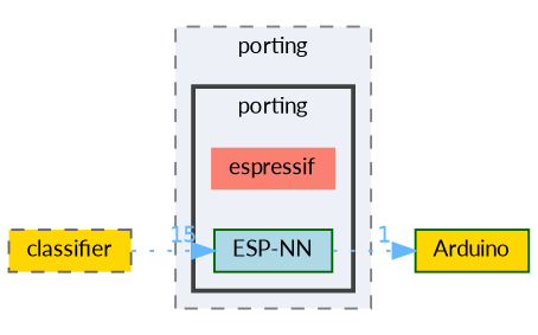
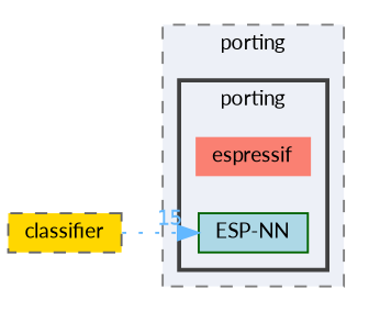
  digraph {
    compound=true
    fontname=Lato
    rankdir=LR
    node [color=darkgreen fillcolor=gold fontname=Lato fontsize=10 shape=box style=filled]
    edge [color=steelblue1 fontcolor=steelblue1 fontname=Lato fontsize=10 labeldistance=1.5 labelfontname=Helvetica labelfontsize=10 style=dotted]
    n1 [fillcolor=salmon height=0.2 label=espressif shape=plaintext width=0.4]
    n2 [fillcolor=lightblue height=0.2 label="ESP-NN" width=0.4]
-   n3 [height=0.2 label=Arduino width=0.4]
    n4 [color=gray40 height=0.2 label=classifier style="filled,dashed" width=0.4]
    subgraph cluster_1 {
      bgcolor="#edf0f7"
      fontsize=10
      label=porting
      pencolor=grey50
      style="filled,dashed"
      subgraph cluster_2 {
        bgcolor="#edf0f7"
        fontsize=10
        label=porting
        pencolor=grey25
        style="filled,bold"
        n1
        n2
      }
    }
-   n2 -> n3 [headlabel=1]
    n4 -> n2 [headlabel=15]
  }
